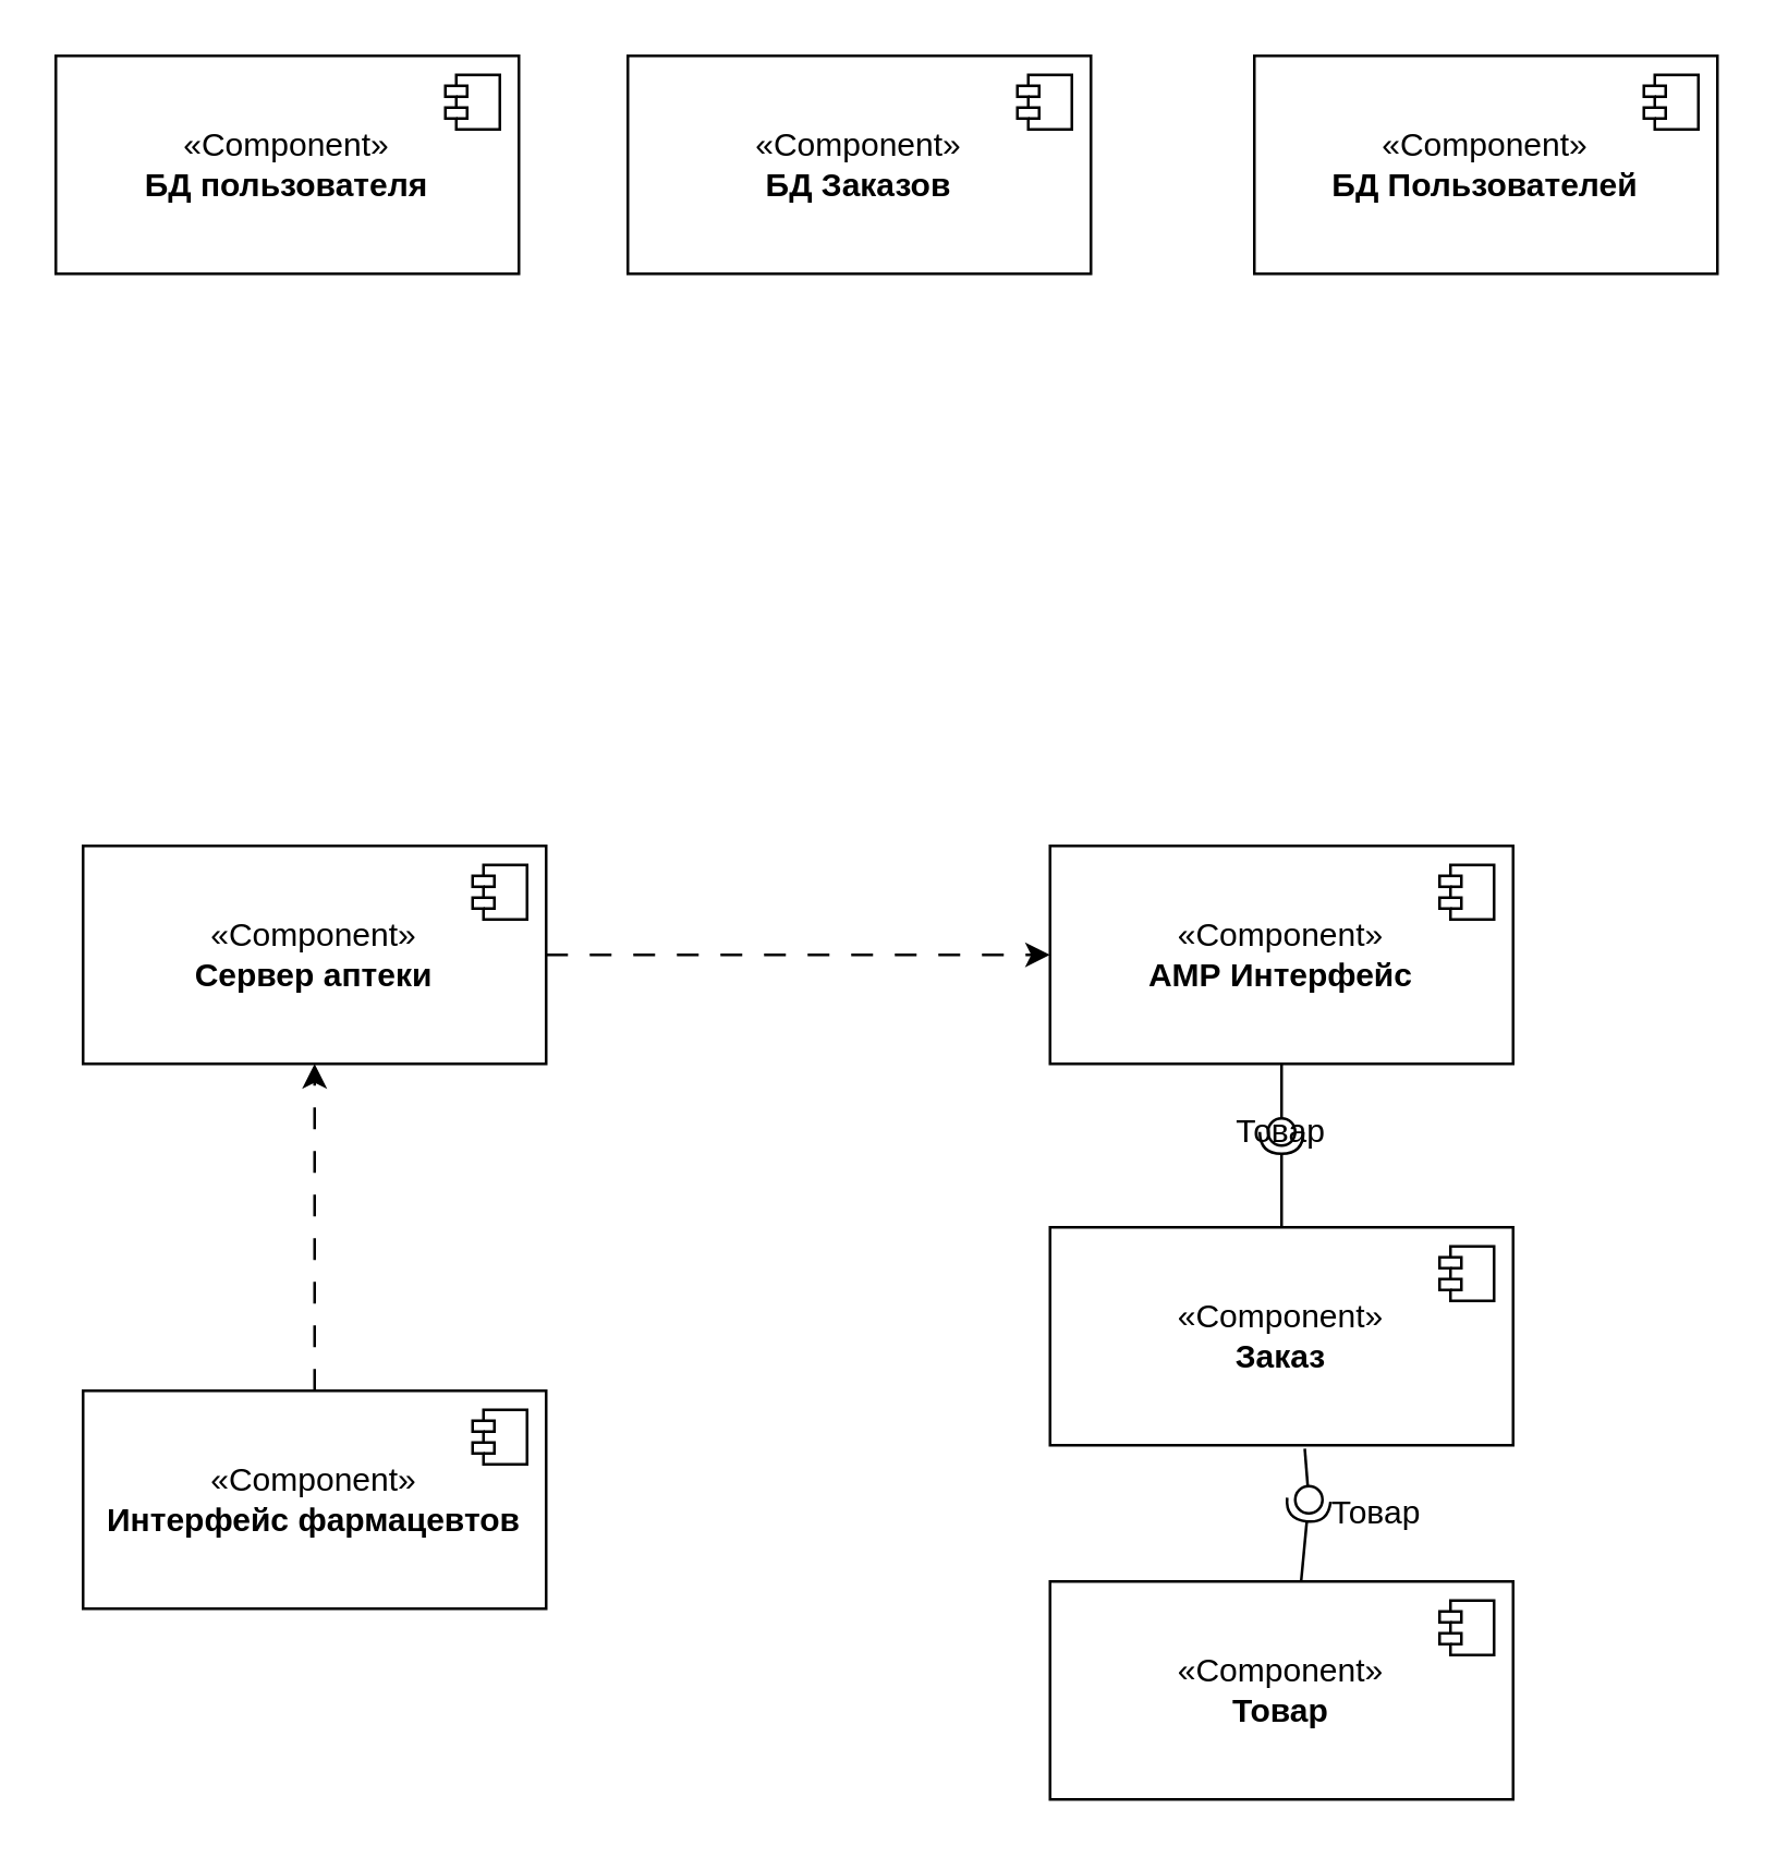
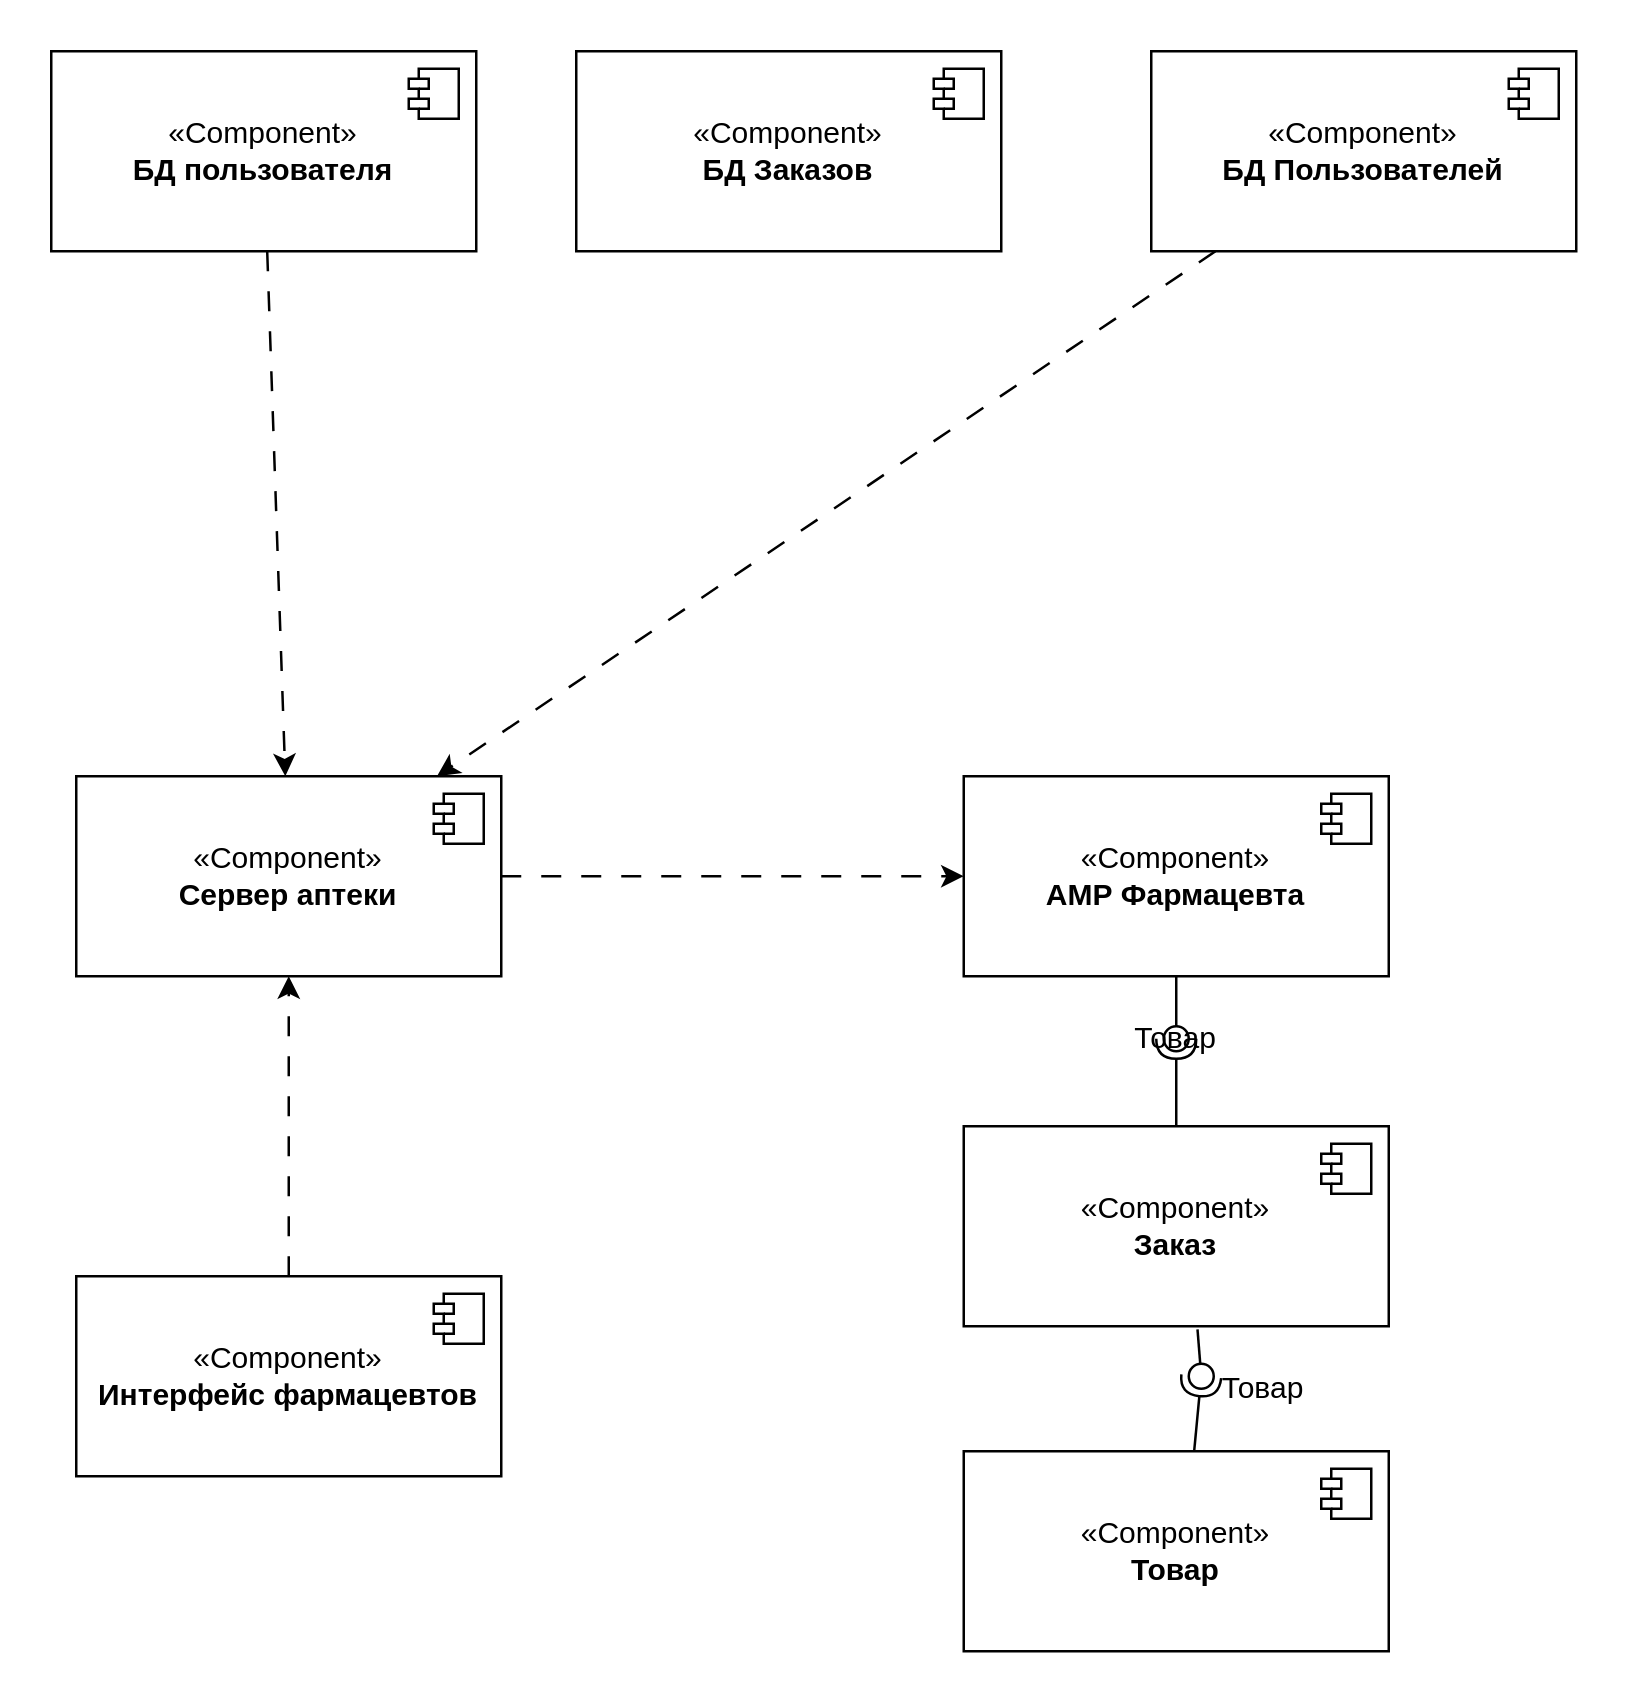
  <mxCell id="0" />
  <mxCell id="1" parent="0" />
+ <mxCell id="2" style="rounded=0;orthogonalLoop=1;jettySize=auto;html=1;dashed=1;dashPattern=8 8;" edge="1" parent="1" source="3" target="16"><mxGeometry relative="1" as="geometry" /></mxCell>
  <mxCell id="3" value="«Component»&lt;br&gt;&lt;b&gt;БД пользователя&lt;/b&gt;" style="html=1;dropTarget=0;whiteSpace=wrap;" vertex="1" parent="1"><mxGeometry x="20" y="20" width="170" height="80" as="geometry" /></mxCell>
  <mxCell id="4" value="" style="shape=module;jettyWidth=8;jettyHeight=4;" vertex="1" parent="3"><mxGeometry x="1" width="20" height="20" relative="1" as="geometry"><mxPoint x="-27" y="7" as="offset" /></mxGeometry></mxCell>
  <mxCell id="5" value="«Component»&lt;br&gt;&lt;b&gt;БД Заказов&lt;/b&gt;" style="html=1;dropTarget=0;whiteSpace=wrap;" vertex="1" parent="1"><mxGeometry x="230" y="20" width="170" height="80" as="geometry" /></mxCell>
  <mxCell id="6" value="" style="shape=module;jettyWidth=8;jettyHeight=4;" vertex="1" parent="5"><mxGeometry x="1" width="20" height="20" relative="1" as="geometry"><mxPoint x="-27" y="7" as="offset" /></mxGeometry></mxCell>
+ <mxCell id="7" style="rounded=0;orthogonalLoop=1;jettySize=auto;html=1;dashed=1;dashPattern=8 8;" edge="1" parent="1" source="8" target="16"><mxGeometry relative="1" as="geometry" /></mxCell>
  <mxCell id="8" value="«Component»&lt;br&gt;&lt;b&gt;БД Пользователей&lt;/b&gt;" style="html=1;dropTarget=0;whiteSpace=wrap;" vertex="1" parent="1"><mxGeometry x="460" y="20" width="170" height="80" as="geometry" /></mxCell>
  <mxCell id="9" value="" style="shape=module;jettyWidth=8;jettyHeight=4;" vertex="1" parent="8"><mxGeometry x="1" width="20" height="20" relative="1" as="geometry"><mxPoint x="-27" y="7" as="offset" /></mxGeometry></mxCell>
- <mxCell id="10" value="«Component»&lt;br&gt;&lt;b&gt;АМР Интерфейс&lt;/b&gt;" style="html=1;dropTarget=0;whiteSpace=wrap;" vertex="1" parent="1"><mxGeometry x="385" y="310" width="170" height="80" as="geometry" /></mxCell>
+ <mxCell id="10" value="«Component»&lt;br&gt;&lt;b&gt;АМР Фармацевта&lt;/b&gt;" style="html=1;dropTarget=0;whiteSpace=wrap;" vertex="1" parent="1"><mxGeometry x="385" y="310" width="170" height="80" as="geometry" /></mxCell>
  <mxCell id="11" value="" style="shape=module;jettyWidth=8;jettyHeight=4;" vertex="1" parent="10"><mxGeometry x="1" width="20" height="20" relative="1" as="geometry"><mxPoint x="-27" y="7" as="offset" /></mxGeometry></mxCell>
  <mxCell id="12" style="rounded=0;orthogonalLoop=1;jettySize=auto;html=1;entryX=0.5;entryY=1;entryDx=0;entryDy=0;dashed=1;dashPattern=8 8;" edge="1" parent="1" source="13" target="16"><mxGeometry relative="1" as="geometry" /></mxCell>
  <mxCell id="13" value="«Component»&lt;br&gt;&lt;b&gt;Интерфейс фармацевтов&lt;/b&gt;" style="html=1;dropTarget=0;whiteSpace=wrap;" vertex="1" parent="1"><mxGeometry x="30" y="510" width="170" height="80" as="geometry" /></mxCell>
  <mxCell id="14" value="" style="shape=module;jettyWidth=8;jettyHeight=4;" vertex="1" parent="13"><mxGeometry x="1" width="20" height="20" relative="1" as="geometry"><mxPoint x="-27" y="7" as="offset" /></mxGeometry></mxCell>
  <mxCell id="15" style="rounded=0;orthogonalLoop=1;jettySize=auto;html=1;dashed=1;dashPattern=8 8;" edge="1" parent="1" source="16" target="10"><mxGeometry relative="1" as="geometry" /></mxCell>
  <mxCell id="16" value="«Component»&lt;br&gt;&lt;b&gt;Сервер аптеки&lt;/b&gt;" style="html=1;dropTarget=0;whiteSpace=wrap;" vertex="1" parent="1"><mxGeometry x="30" y="310" width="170" height="80" as="geometry" /></mxCell>
  <mxCell id="17" value="" style="shape=module;jettyWidth=8;jettyHeight=4;" vertex="1" parent="16"><mxGeometry x="1" width="20" height="20" relative="1" as="geometry"><mxPoint x="-27" y="7" as="offset" /></mxGeometry></mxCell>
  <mxCell id="18" value="" style="ellipse;whiteSpace=wrap;html=1;align=center;aspect=fixed;fillColor=none;strokeColor=none;resizable=0;perimeter=centerPerimeter;rotatable=0;allowArrows=0;points=[];outlineConnect=1;" vertex="1" parent="1"><mxGeometry x="180" y="180" width="10" height="10" as="geometry" /></mxCell>
  <mxCell id="19" value="«Component»&lt;br&gt;&lt;b&gt;Товар&lt;/b&gt;" style="html=1;dropTarget=0;whiteSpace=wrap;" vertex="1" parent="1"><mxGeometry x="385" y="580" width="170" height="80" as="geometry" /></mxCell>
  <mxCell id="20" value="" style="shape=module;jettyWidth=8;jettyHeight=4;" vertex="1" parent="19"><mxGeometry x="1" width="20" height="20" relative="1" as="geometry"><mxPoint x="-27" y="7" as="offset" /></mxGeometry></mxCell>
  <mxCell id="21" value="«Component»&lt;br&gt;&lt;b&gt;Заказ&lt;/b&gt;" style="html=1;dropTarget=0;whiteSpace=wrap;" vertex="1" parent="1"><mxGeometry x="385" y="450" width="170" height="80" as="geometry" /></mxCell>
  <mxCell id="22" value="" style="shape=module;jettyWidth=8;jettyHeight=4;" vertex="1" parent="21"><mxGeometry x="1" width="20" height="20" relative="1" as="geometry"><mxPoint x="-27" y="7" as="offset" /></mxGeometry></mxCell>
  <mxCell id="23" value="" style="rounded=0;orthogonalLoop=1;jettySize=auto;html=1;endArrow=halfCircle;endFill=0;endSize=6;strokeWidth=1;sketch=0;" edge="1" target="25" parent="1" source="21"><mxGeometry relative="1" as="geometry"><mxPoint x="500" y="425" as="sourcePoint" /></mxGeometry></mxCell>
  <mxCell id="24" value="" style="rounded=0;orthogonalLoop=1;jettySize=auto;html=1;endArrow=oval;endFill=0;sketch=0;sourcePerimeterSpacing=0;targetPerimeterSpacing=0;endSize=10;exitX=0.5;exitY=1;exitDx=0;exitDy=0;" edge="1" target="25" parent="1" source="10"><mxGeometry relative="1" as="geometry"><mxPoint x="460" y="425" as="sourcePoint" /></mxGeometry></mxCell>
  <mxCell id="25" value="Товар" style="ellipse;whiteSpace=wrap;html=1;align=center;aspect=fixed;fillColor=none;strokeColor=none;resizable=0;perimeter=centerPerimeter;rotatable=0;allowArrows=0;points=[];outlineConnect=1;" vertex="1" parent="1"><mxGeometry x="465" y="410" width="10" height="10" as="geometry" /></mxCell>
  <mxCell id="26" value="" style="rounded=0;orthogonalLoop=1;jettySize=auto;html=1;endArrow=halfCircle;endFill=0;endSize=6;strokeWidth=1;sketch=0;exitX=0.542;exitY=0.003;exitDx=0;exitDy=0;exitPerimeter=0;" edge="1" parent="1" source="19"><mxGeometry relative="1" as="geometry"><mxPoint x="335" y="840" as="sourcePoint" /><mxPoint x="480" y="550" as="targetPoint" /></mxGeometry></mxCell>
  <mxCell id="27" value="" style="rounded=0;orthogonalLoop=1;jettySize=auto;html=1;endArrow=oval;endFill=0;sketch=0;sourcePerimeterSpacing=0;targetPerimeterSpacing=0;endSize=10;exitX=0.55;exitY=1.016;exitDx=0;exitDy=0;exitPerimeter=0;" edge="1" parent="1" source="21"><mxGeometry relative="1" as="geometry"><mxPoint x="335" y="780" as="sourcePoint" /><mxPoint x="480" y="550" as="targetPoint" /></mxGeometry></mxCell>
  <mxCell id="28" value="Товар" style="ellipse;whiteSpace=wrap;html=1;align=center;aspect=fixed;fillColor=none;strokeColor=none;resizable=0;perimeter=centerPerimeter;rotatable=0;allowArrows=0;points=[];outlineConnect=1;" vertex="1" parent="1"><mxGeometry x="500" y="550" width="10" height="10" as="geometry" /></mxCell>
